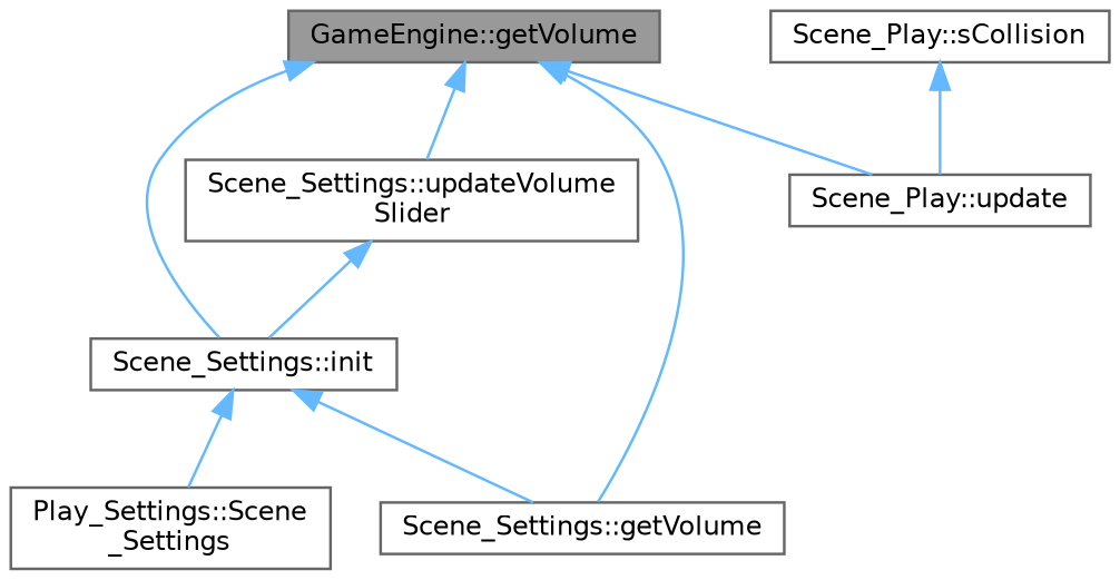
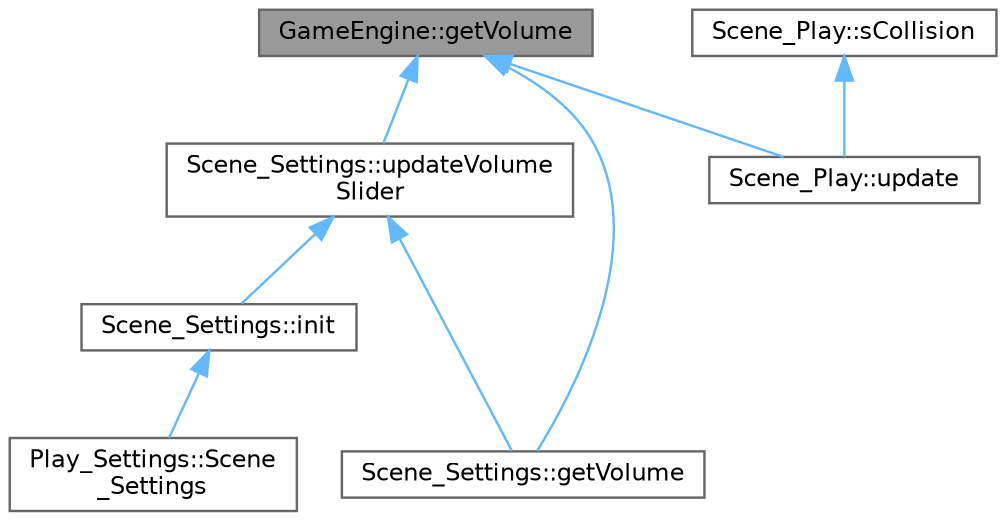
  digraph {
    rankdir=TB
    node [color=grey40 fillcolor=white fontname=Helvetica fontsize=10 shape=box style=filled]
    edge [color=steelblue1 dir=back fontname=Helvetica fontsize=10 labelfontname=Helvetica labelfontsize=10 style=solid]
    n1 [color=gray40 fillcolor=grey60 fontcolor=black height=0.2 label="GameEngine::getVolume" width=0.4]
    n2 [height=0.2 label="Scene_Settings::init" width=0.4]
    n3 [height=0.2 label="Scene_Settings::getVolume" width=0.4]
    n4 [height=0.2 label="Scene_Settings::updateVolume\lSlider" width=0.4]
    n5 [height=0.2 label="Scene_Play::update" width=0.4]
    n6 [height=0.2 label="Play_Settings::Scene\l_Settings" width=0.4]
    n7 [height=0.2 label="Scene_Play::sCollision" width=0.4]
-   n1 -> n2
    n1 -> n3
    n1 -> n4
    n1 -> n5
    n2 -> n6
    n4 -> n2
-   n2 -> n3
+   n4 -> n3
    n7 -> n5
  }
